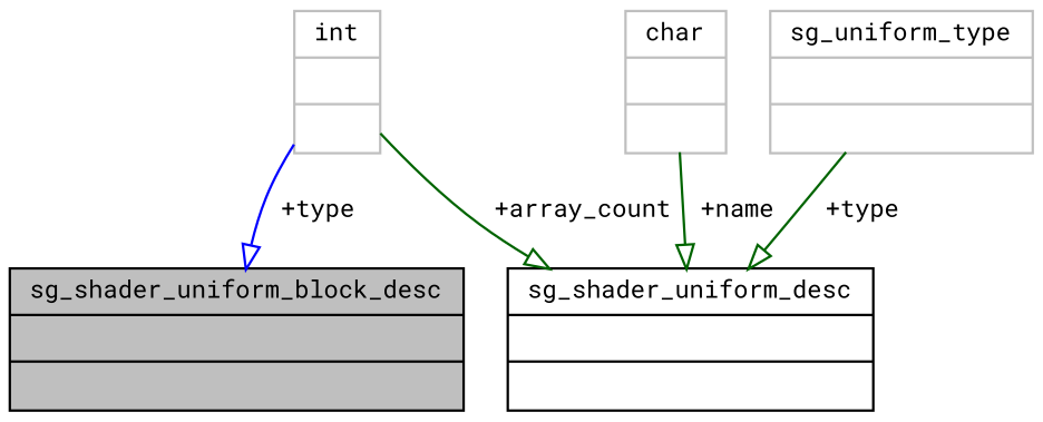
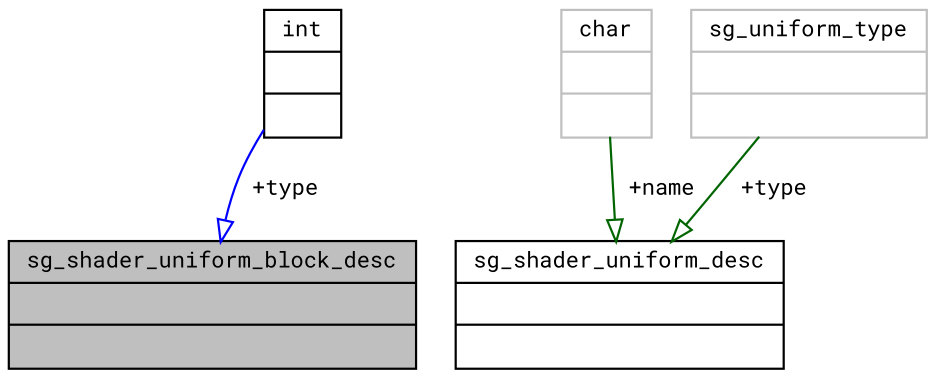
  digraph {
    fontname="Roboto Mono"
    node [color=black fontname="Roboto Mono" fontsize=10 shape=record]
    edge [arrowhead=onormal color=darkgreen fontname="Roboto Mono" fontsize=10 labelfontname=Helvetica labelfontsize=10 style=solid]
    n1 [fillcolor=grey75 fontcolor=black height=0.2 label="{sg_shader_uniform_block_desc\n||}" style=filled width=0.4]
    n2 [height=0.2 label="{sg_shader_uniform_desc\n||}" width=0.4]
    n3 [color=grey75 height=0.2 label="{char\n||}" width=0.4]
-   n4 [color=grey75 height=0.2 label="{int\n||}" width=0.4]
+   n4 [height=0.2 label="{int\n||}" width=0.4]
    n5 [color=grey75 height=0.2 label="{sg_uniform_type\n||}" width=0.4]
    n3 -> n2 [label=" +name"]
    n4 -> n1 [color=blue label=" +type"]
-   n4 -> n2 [label=" +array_count"]
    n5 -> n2 [label=" +type"]
  }
